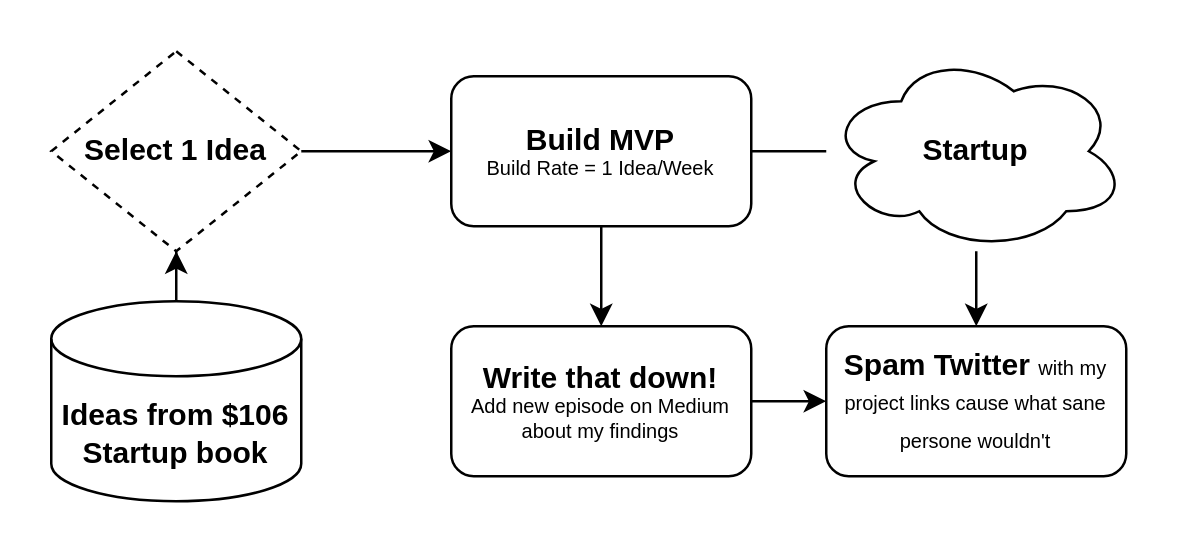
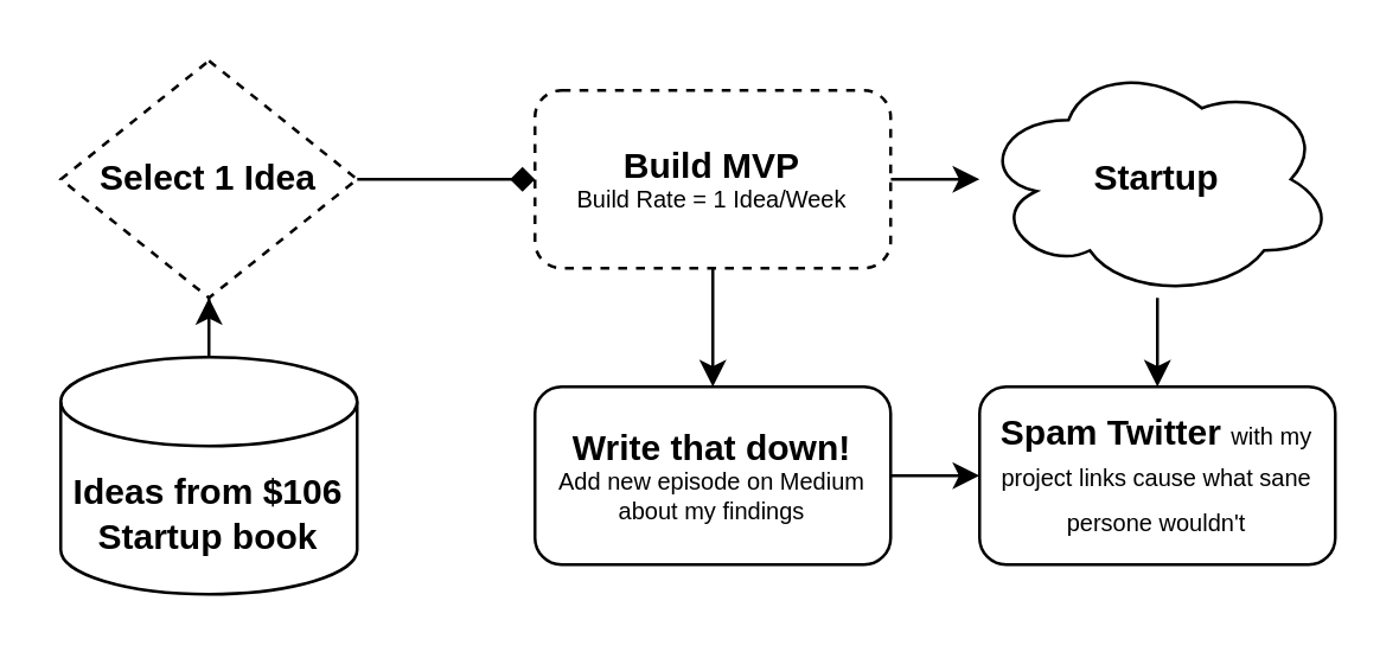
  <mxCell id="0" />
  <mxCell id="1" parent="0" />
  <mxCell id="2" style="edgeStyle=orthogonalEdgeStyle;rounded=0;orthogonalLoop=1;jettySize=auto;html=1;" edge="1" parent="1" source="3" target="13"><mxGeometry relative="1" as="geometry" /></mxCell>
  <mxCell id="3" value="&lt;b&gt;Ideas from $106 Startup book&lt;/b&gt;" style="shape=cylinder3;whiteSpace=wrap;html=1;boundedLbl=1;backgroundOutline=1;size=15;" vertex="1" parent="1"><mxGeometry x="20" y="120" width="100" height="80" as="geometry" /></mxCell>
- <mxCell id="4" style="edgeStyle=orthogonalEdgeStyle;rounded=0;orthogonalLoop=1;jettySize=auto;html=1;endArrow=none;" edge="1" parent="1" source="6" target="10"><mxGeometry relative="1" as="geometry" /></mxCell>
+ <mxCell id="4" style="edgeStyle=orthogonalEdgeStyle;rounded=0;orthogonalLoop=1;jettySize=auto;html=1;" edge="1" parent="1" source="6" target="10"><mxGeometry relative="1" as="geometry" /></mxCell>
  <mxCell id="5" style="edgeStyle=orthogonalEdgeStyle;rounded=0;orthogonalLoop=1;jettySize=auto;html=1;entryX=0.5;entryY=0;entryDx=0;entryDy=0;" edge="1" parent="1" source="6" target="8"><mxGeometry relative="1" as="geometry" /></mxCell>
- <mxCell id="6" value="&lt;div&gt;&lt;b&gt;Build MVP&lt;/b&gt;&lt;/div&gt;&lt;div style=&quot;font-size: 8px&quot;&gt;&lt;font style=&quot;font-size: 8px&quot;&gt;Build Rate = 1 Idea/Week&lt;/font&gt;&lt;/div&gt;" style="rounded=1;whiteSpace=wrap;html=1;" vertex="1" parent="1"><mxGeometry x="180" y="30" width="120" height="60" as="geometry" /></mxCell>
+ <mxCell id="6" value="&lt;div&gt;&lt;b&gt;Build MVP&lt;/b&gt;&lt;/div&gt;&lt;div style=&quot;font-size: 8px&quot;&gt;&lt;font style=&quot;font-size: 8px&quot;&gt;Build Rate = 1 Idea/Week&lt;/font&gt;&lt;/div&gt;" style="rounded=1;whiteSpace=wrap;html=1;dashed=1;" vertex="1" parent="1"><mxGeometry x="180" y="30" width="120" height="60" as="geometry" /></mxCell>
  <mxCell id="7" style="edgeStyle=orthogonalEdgeStyle;rounded=0;orthogonalLoop=1;jettySize=auto;html=1;entryX=0;entryY=0.5;entryDx=0;entryDy=0;" edge="1" parent="1" source="8" target="11"><mxGeometry relative="1" as="geometry" /></mxCell>
  <mxCell id="8" value="&lt;div style=&quot;font-size: 8px&quot;&gt;&lt;font size=&quot;1&quot;&gt;&lt;b style=&quot;font-size: 12px&quot;&gt;Write that down!&lt;/b&gt;&lt;/font&gt;&lt;/div&gt;&lt;div style=&quot;font-size: 8px&quot;&gt;&lt;font style=&quot;font-size: 8px&quot;&gt;&lt;b&gt;&lt;/b&gt;&lt;/font&gt;Add new episode on Medium about my findings&lt;/div&gt;" style="rounded=1;whiteSpace=wrap;html=1;" vertex="1" parent="1"><mxGeometry x="180" y="130" width="120" height="60" as="geometry" /></mxCell>
  <mxCell id="9" style="edgeStyle=orthogonalEdgeStyle;rounded=0;orthogonalLoop=1;jettySize=auto;html=1;entryX=0.5;entryY=0;entryDx=0;entryDy=0;" edge="1" parent="1" source="10" target="11"><mxGeometry relative="1" as="geometry" /></mxCell>
  <mxCell id="10" value="&lt;b&gt;Startup&lt;/b&gt;" style="ellipse;shape=cloud;whiteSpace=wrap;html=1;" vertex="1" parent="1"><mxGeometry x="330" y="20" width="120" height="80" as="geometry" /></mxCell>
  <mxCell id="11" value="&lt;b&gt;Spam Twitter&lt;/b&gt; &lt;font style=&quot;font-size: 8px&quot;&gt;with my project links cause what sane persone wouldn't&lt;/font&gt;" style="rounded=1;whiteSpace=wrap;html=1;" vertex="1" parent="1"><mxGeometry x="330" y="130" width="120" height="60" as="geometry" /></mxCell>
- <mxCell id="12" style="edgeStyle=orthogonalEdgeStyle;rounded=0;orthogonalLoop=1;jettySize=auto;html=1;entryX=0;entryY=0.5;entryDx=0;entryDy=0;" edge="1" parent="1" source="13" target="6"><mxGeometry relative="1" as="geometry" /></mxCell>
+ <mxCell id="12" style="edgeStyle=orthogonalEdgeStyle;rounded=0;orthogonalLoop=1;jettySize=auto;html=1;entryX=0;entryY=0.5;entryDx=0;entryDy=0;endArrow=diamond;" edge="1" parent="1" source="13" target="6"><mxGeometry relative="1" as="geometry" /></mxCell>
  <mxCell id="13" value="&lt;b&gt;Select 1 Idea&lt;br&gt;&lt;/b&gt;" style="rhombus;whiteSpace=wrap;html=1;dashed=1;" vertex="1" parent="1"><mxGeometry x="20" y="20" width="100" height="80" as="geometry" /></mxCell>
